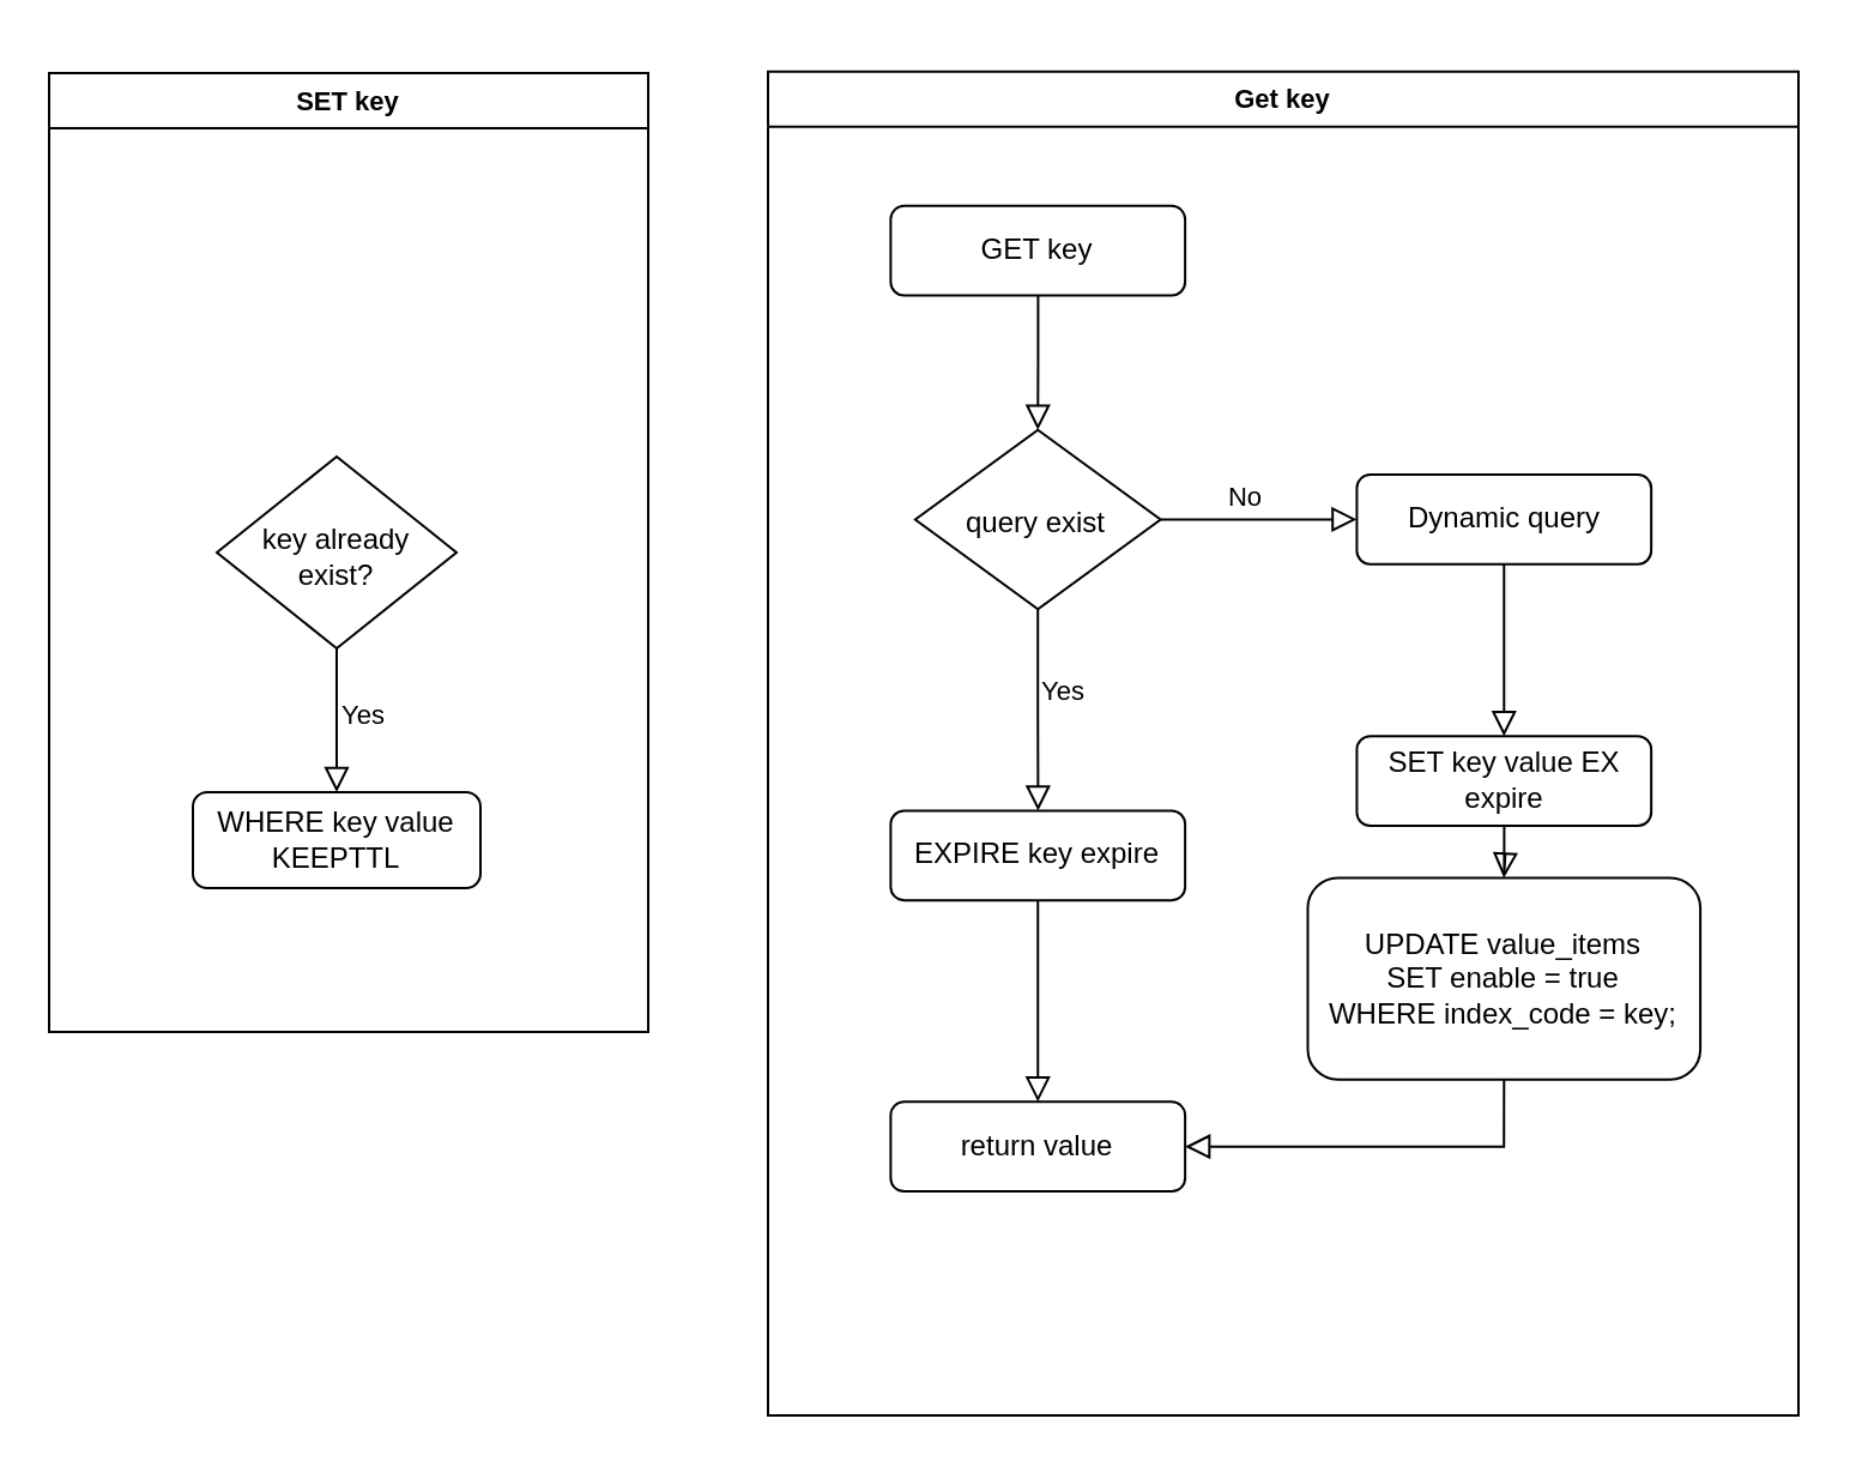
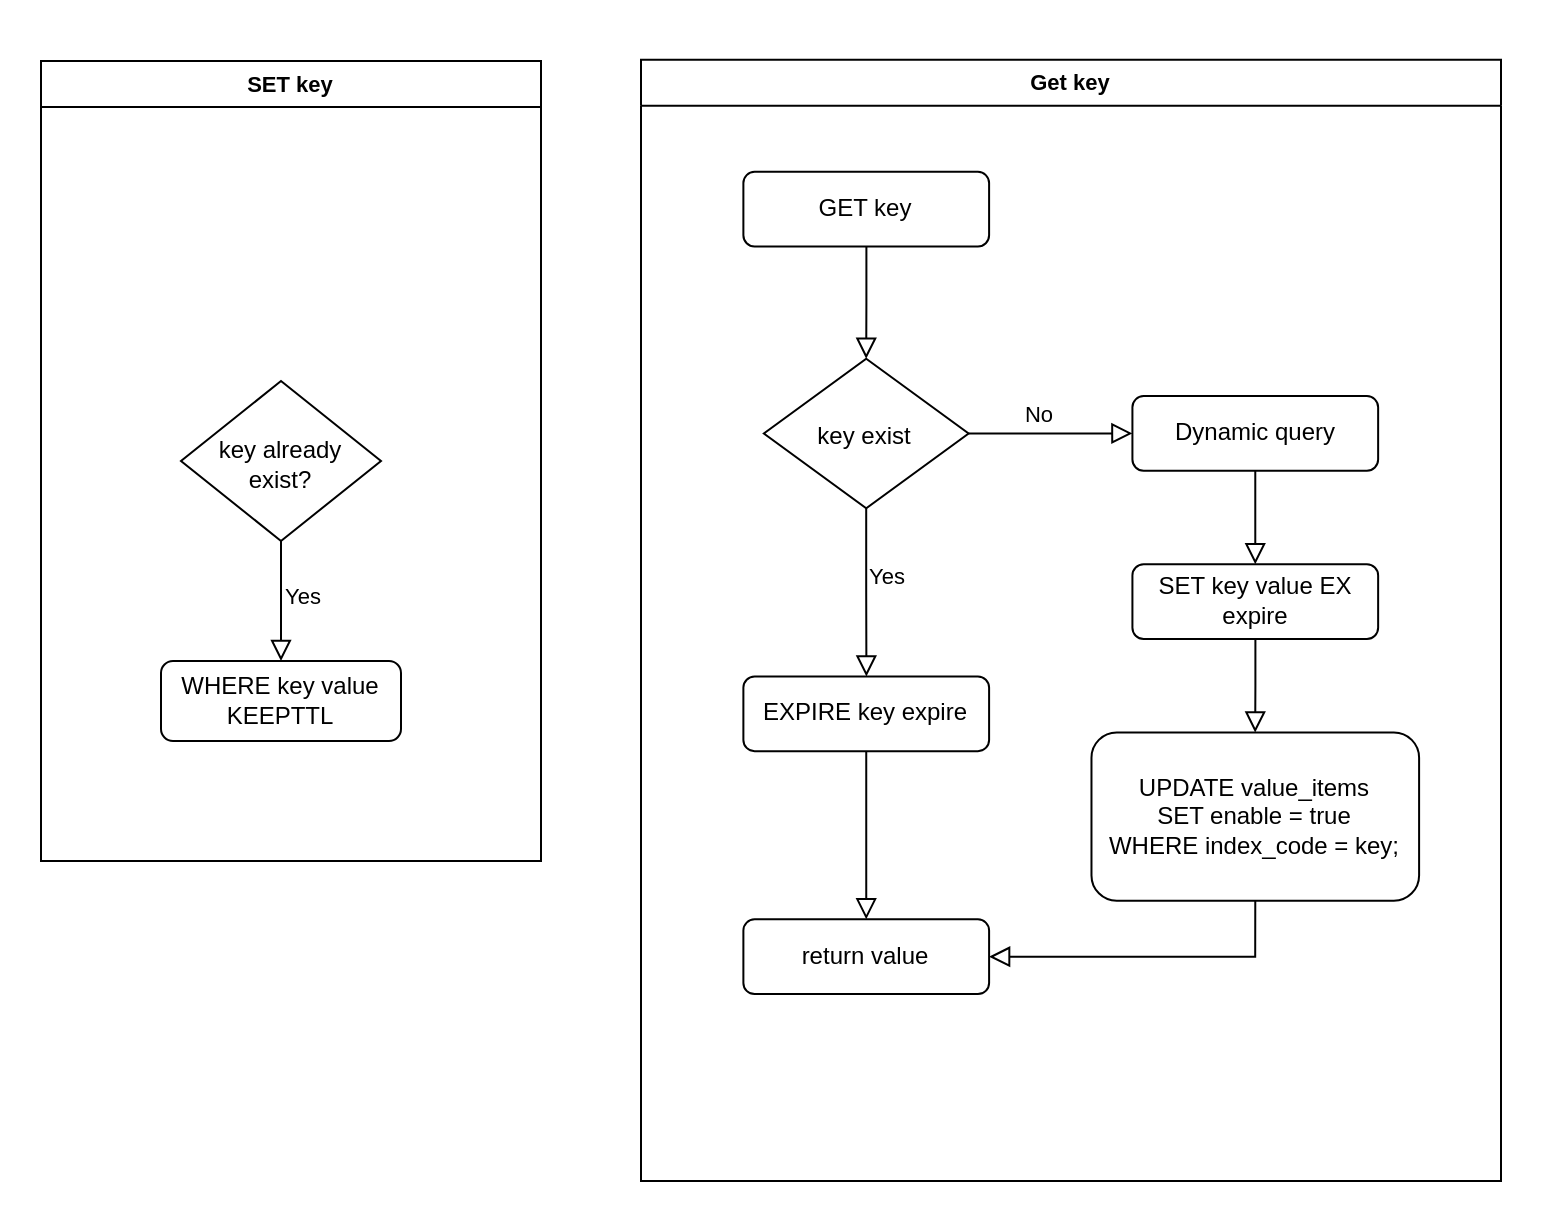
  <mxCell id="0" />
  <mxCell id="1" parent="0" />
  <mxCell id="2" value="SET key" style="swimlane;whiteSpace=wrap;html=1;fontFamily=Helvetica;fontSize=11;fontColor=default;" vertex="1" parent="1"><mxGeometry x="20" y="30" width="250" height="400" as="geometry" /></mxCell>
  <mxCell id="3" value="key already exist?" style="rhombus;whiteSpace=wrap;html=1;shadow=0;fontFamily=Helvetica;fontSize=12;align=center;strokeWidth=1;spacing=6;spacingTop=3;" parent="2" vertex="1"><mxGeometry x="70" y="160" width="100" height="80" as="geometry" /></mxCell>
  <mxCell id="4" value="WHERE key value KEEPTTL" style="rounded=1;whiteSpace=wrap;html=1;fontSize=12;glass=0;strokeWidth=1;shadow=0;" vertex="1" parent="2"><mxGeometry x="60" y="300" width="120" height="40" as="geometry" /></mxCell>
  <mxCell id="5" value="" style="edgeStyle=orthogonalEdgeStyle;shape=connector;rounded=0;orthogonalLoop=1;jettySize=auto;html=1;shadow=0;labelBackgroundColor=none;strokeColor=default;strokeWidth=1;align=center;verticalAlign=middle;fontFamily=Helvetica;fontSize=11;fontColor=default;endArrow=block;endFill=0;endSize=8;" edge="1" parent="2" source="3" target="4"><mxGeometry relative="1" as="geometry" /></mxCell>
  <mxCell id="6" value="Yes" style="edgeLabel;html=1;align=center;verticalAlign=middle;resizable=0;points=[];fontSize=11;fontFamily=Helvetica;fontColor=default;" vertex="1" connectable="0" parent="5"><mxGeometry x="-0.1" y="1" relative="1" as="geometry"><mxPoint x="9" as="offset" /></mxGeometry></mxCell>
  <mxCell id="7" value="" style="group" vertex="1" connectable="0" parent="1"><mxGeometry x="320" y="20" width="430" height="570" as="geometry" /></mxCell>
  <mxCell id="8" value="GET key" style="rounded=1;whiteSpace=wrap;html=1;fontSize=12;glass=0;strokeWidth=1;shadow=0;" vertex="1" parent="7"><mxGeometry x="51.19" y="65.41" width="122.857" height="37.377" as="geometry" /></mxCell>
- <mxCell id="9" value="query exist" style="rhombus;whiteSpace=wrap;html=1;shadow=0;fontFamily=Helvetica;fontSize=12;align=center;strokeWidth=1;spacing=6;spacingTop=3;" vertex="1" parent="7"><mxGeometry x="61.429" y="158.852" width="102.381" height="74.754" as="geometry" /></mxCell>
+ <mxCell id="9" value="key exist" style="rhombus;whiteSpace=wrap;html=1;shadow=0;fontFamily=Helvetica;fontSize=12;align=center;strokeWidth=1;spacing=6;spacingTop=3;" vertex="1" parent="7"><mxGeometry x="61.429" y="158.852" width="102.381" height="74.754" as="geometry" /></mxCell>
  <mxCell id="10" value="" style="edgeStyle=orthogonalEdgeStyle;shape=connector;rounded=0;orthogonalLoop=1;jettySize=auto;html=1;shadow=0;labelBackgroundColor=none;strokeColor=default;strokeWidth=1;align=center;verticalAlign=middle;fontFamily=Helvetica;fontSize=11;fontColor=default;endArrow=block;endFill=0;endSize=8;" edge="1" parent="7" source="8" target="9"><mxGeometry relative="1" as="geometry" /></mxCell>
  <mxCell id="11" value="" style="edgeStyle=orthogonalEdgeStyle;shape=connector;rounded=0;orthogonalLoop=1;jettySize=auto;html=1;shadow=0;labelBackgroundColor=none;strokeColor=default;strokeWidth=1;align=center;verticalAlign=middle;fontFamily=Helvetica;fontSize=11;fontColor=default;endArrow=block;endFill=0;endSize=8;" edge="1" parent="7" source="9" target="22"><mxGeometry relative="1" as="geometry" /></mxCell>
  <mxCell id="12" value="Yes" style="edgeLabel;html=1;align=center;verticalAlign=middle;resizable=0;points=[];fontSize=11;fontFamily=Helvetica;fontColor=default;" vertex="1" connectable="0" parent="11"><mxGeometry x="-0.2" y="1" relative="1" as="geometry"><mxPoint x="9" as="offset" /></mxGeometry></mxCell>
  <mxCell id="13" value="Dynamic query" style="rounded=1;whiteSpace=wrap;html=1;fontSize=12;glass=0;strokeWidth=1;shadow=0;" vertex="1" parent="7"><mxGeometry x="245.714" y="177.541" width="122.857" height="37.377" as="geometry" /></mxCell>
  <mxCell id="14" value="" style="edgeStyle=orthogonalEdgeStyle;shape=connector;rounded=0;orthogonalLoop=1;jettySize=auto;html=1;shadow=0;labelBackgroundColor=none;strokeColor=default;strokeWidth=1;align=center;verticalAlign=middle;fontFamily=Helvetica;fontSize=11;fontColor=default;endArrow=block;endFill=0;endSize=8;" edge="1" parent="7" source="9" target="13"><mxGeometry relative="1" as="geometry" /></mxCell>
  <mxCell id="15" value="No" style="edgeLabel;html=1;align=center;verticalAlign=middle;resizable=0;points=[];fontSize=11;fontFamily=Helvetica;fontColor=default;" vertex="1" connectable="0" parent="14"><mxGeometry x="-0.15" y="-1" relative="1" as="geometry"><mxPoint y="-11" as="offset" /></mxGeometry></mxCell>
  <mxCell id="16" value="" style="edgeStyle=orthogonalEdgeStyle;shape=connector;rounded=0;orthogonalLoop=1;jettySize=auto;html=1;shadow=0;labelBackgroundColor=none;strokeColor=default;strokeWidth=1;align=center;verticalAlign=middle;fontFamily=Helvetica;fontSize=11;fontColor=default;endArrow=block;endFill=0;endSize=8;" edge="1" parent="7" source="13" target="23"><mxGeometry relative="1" as="geometry" /></mxCell>
  <mxCell id="17" value="Get key" style="swimlane;whiteSpace=wrap;html=1;fontFamily=Helvetica;fontSize=11;fontColor=default;" vertex="1" parent="7"><mxGeometry y="9.344" width="430.0" height="560.656" as="geometry" /></mxCell>
  <mxCell id="18" style="edgeStyle=orthogonalEdgeStyle;shape=connector;rounded=0;orthogonalLoop=1;jettySize=auto;html=1;exitX=0.5;exitY=1;exitDx=0;exitDy=0;entryX=1;entryY=0.5;entryDx=0;entryDy=0;shadow=0;labelBackgroundColor=none;strokeColor=default;strokeWidth=1;align=center;verticalAlign=middle;fontFamily=Helvetica;fontSize=11;fontColor=default;endArrow=block;endFill=0;endSize=8;" edge="1" parent="17" source="19" target="20"><mxGeometry relative="1" as="geometry" /></mxCell>
  <mxCell id="19" value="&lt;div&gt;UPDATE value_items&lt;/div&gt;&lt;div&gt;SET enable = true&lt;/div&gt;&lt;div&gt;WHERE index_code = key;&lt;/div&gt;" style="rounded=1;whiteSpace=wrap;html=1;fontSize=12;glass=0;strokeWidth=1;shadow=0;" vertex="1" parent="17"><mxGeometry x="225.238" y="336.393" width="163.81" height="84.098" as="geometry" /></mxCell>
  <mxCell id="20" value="return value" style="rounded=1;whiteSpace=wrap;html=1;fontSize=12;glass=0;strokeWidth=1;shadow=0;" vertex="1" parent="17"><mxGeometry x="51.19" y="429.836" width="122.857" height="37.377" as="geometry" /></mxCell>
  <mxCell id="21" value="" style="edgeStyle=orthogonalEdgeStyle;shape=connector;rounded=0;orthogonalLoop=1;jettySize=auto;html=1;shadow=0;labelBackgroundColor=none;strokeColor=default;strokeWidth=1;align=center;verticalAlign=middle;fontFamily=Helvetica;fontSize=11;fontColor=default;endArrow=block;endFill=0;endSize=8;" edge="1" parent="17" source="22" target="20"><mxGeometry relative="1" as="geometry" /></mxCell>
  <mxCell id="22" value="EXPIRE key expire" style="rounded=1;whiteSpace=wrap;html=1;fontSize=12;glass=0;strokeWidth=1;shadow=0;" vertex="1" parent="17"><mxGeometry x="51.19" y="308.361" width="122.857" height="37.377" as="geometry" /></mxCell>
- <mxCell id="23" value="SET key value EX expire" style="rounded=1;whiteSpace=wrap;html=1;fontSize=12;glass=0;strokeWidth=1;shadow=0;" vertex="1" parent="17"><mxGeometry x="245.714" y="277.295" width="122.857" height="37.377" as="geometry" /></mxCell>
+ <mxCell id="23" value="SET key value EX expire" style="rounded=1;whiteSpace=wrap;html=1;fontSize=12;glass=0;strokeWidth=1;shadow=0;" vertex="1" parent="17"><mxGeometry x="245.714" y="252.295" width="122.857" height="37.377" as="geometry" /></mxCell>
  <mxCell id="24" value="" style="edgeStyle=orthogonalEdgeStyle;shape=connector;rounded=0;orthogonalLoop=1;jettySize=auto;html=1;shadow=0;labelBackgroundColor=none;strokeColor=default;strokeWidth=1;align=center;verticalAlign=middle;fontFamily=Helvetica;fontSize=11;fontColor=default;endArrow=block;endFill=0;endSize=8;" edge="1" parent="17" source="23" target="19"><mxGeometry relative="1" as="geometry" /></mxCell>
